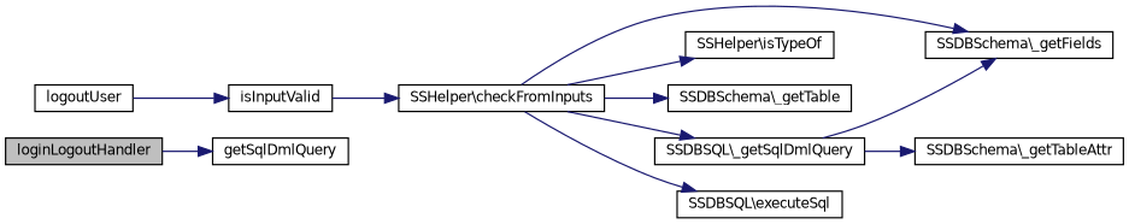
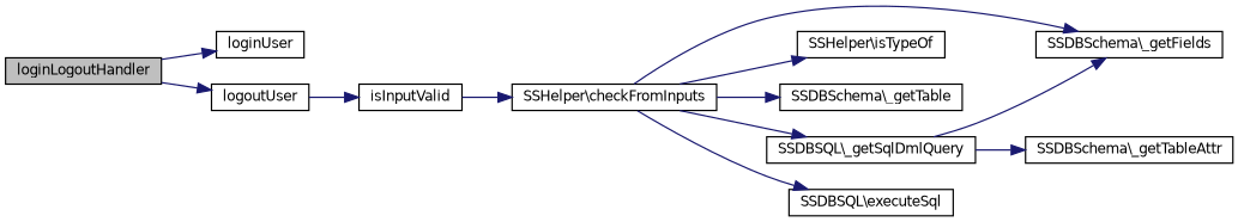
  digraph {
    rankdir=LR
    node [color=black fillcolor=white fontname=Helvetica fontsize=10 shape=record style=filled]
    edge [color=midnightblue fontname=Helvetica fontsize=10 labelfontname=Helvetica labelfontsize=10 style=solid]
    n1 [fillcolor=grey75 fontcolor=black height=0.2 label=loginLogoutHandler width=0.4]
-   n2 [height=0.2 label=getSqlDmlQuery width=0.4]
+   n2 [height=0.2 label=loginUser width=0.4]
    n3 [height=0.2 label=logoutUser width=0.4]
    n4 [height=0.2 label=isInputValid width=0.4]
    n5 [height=0.2 label="SSHelper\\checkFromInputs" width=0.4]
    n6 [height=0.2 label="SSDBSchema\\_getFields" width=0.4]
    n7 [height=0.2 label="SSHelper\\isTypeOf" width=0.4]
    n8 [height=0.2 label="SSDBSchema\\_getTable" width=0.4]
    n9 [height=0.2 label="SSDBSQL\\_getSqlDmlQuery" width=0.4]
    n10 [height=0.2 label="SSDBSQL\\executeSql" width=0.4]
    n11 [height=0.2 label="SSDBSchema\\_getTableAttr" width=0.4]
    n1 -> n2
+   n1 -> n3
    n3 -> n4
    n4 -> n5
    n5 -> n6
    n5 -> n7
    n5 -> n8
    n5 -> n9
    n5 -> n10
    n9 -> n6
    n9 -> n11
  }
